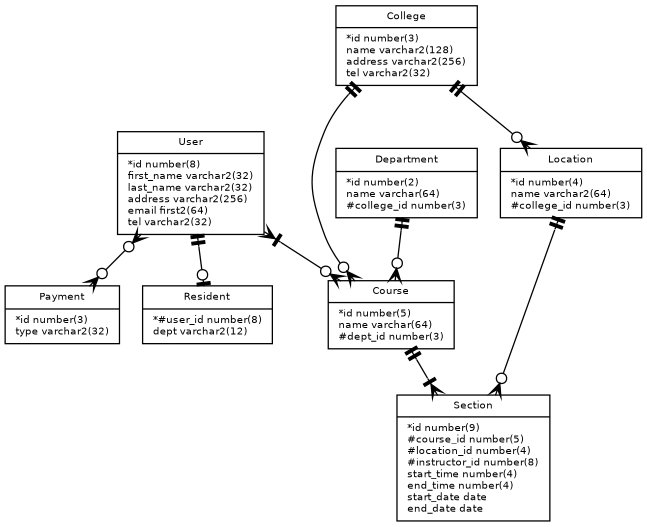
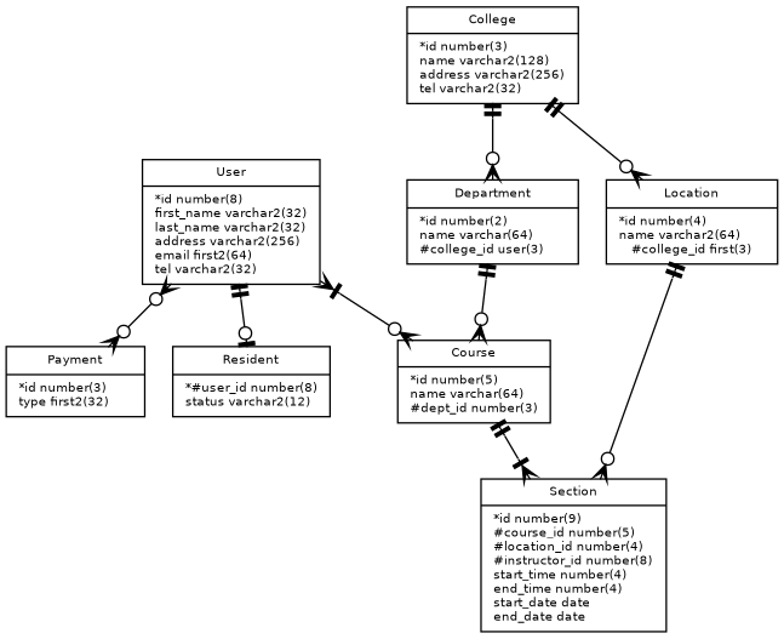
  digraph {
    node [fontname="Bitstream Vera Sans" fontsize=8 shape=record]
    edge [arrowhead=crowodot arrowtail=teetee dir=both]
    n1 [label="{User|*id number(8)\lfirst_name varchar2(32)\llast_name varchar2(32)\laddress varchar2(256)\lemail first2(64)\ltel varchar2(32)\l}"]
-   n2 [label="{Payment|*id number(3)\ltype varchar2(32)\l}"]
-   n3 [label="{Resident|*#user_id number(8)\ldept varchar2(12)\l}"]
+   n2 [label="{Payment|*id number(3)\ltype first2(32)\l}"]
+   n3 [label="{Resident|*#user_id number(8)\lstatus varchar2(12)\l}"]
    n4 [label="{Course|*id number(5)\lname varchar(64)\l#dept_id number(3)\l}"]
    n5 [label="{Section|*id number(9)\l#course_id number(5)\l#location_id number(4)\l#instructor_id number(8)\lstart_time number(4)\lend_time number(4)\lstart_date date\lend_date date\l}"]
    n6 [label="{College|*id number(3)\lname varchar2(128)\laddress varchar2(256)\ltel varchar2(32)\l}"]
-   n7 [label="{Location|*id number(4)\lname varchar2(64)\l#college_id number(3)}"]
-   n8 [label="{Department|*id number(2)\lname varchar(64)\l#college_id number(3)\l}"]
+   n7 [label="{Location|*id number(4)\lname varchar2(64)\l#college_id first(3)}"]
+   n8 [label="{Department|*id number(2)\lname varchar(64)\l#college_id user(3)\l}"]
    n1 -> n2 [arrowtail=crowodot]
    n1 -> n3 [arrowhead=teeodot]
    n1 -> n4 [arrowtail=crowtee]
    n4 -> n5 [arrowhead=crowtee]
    n6 -> n7
-   n6 -> n4
+   n6 -> n8
    n7 -> n5
    n8 -> n4
  }
